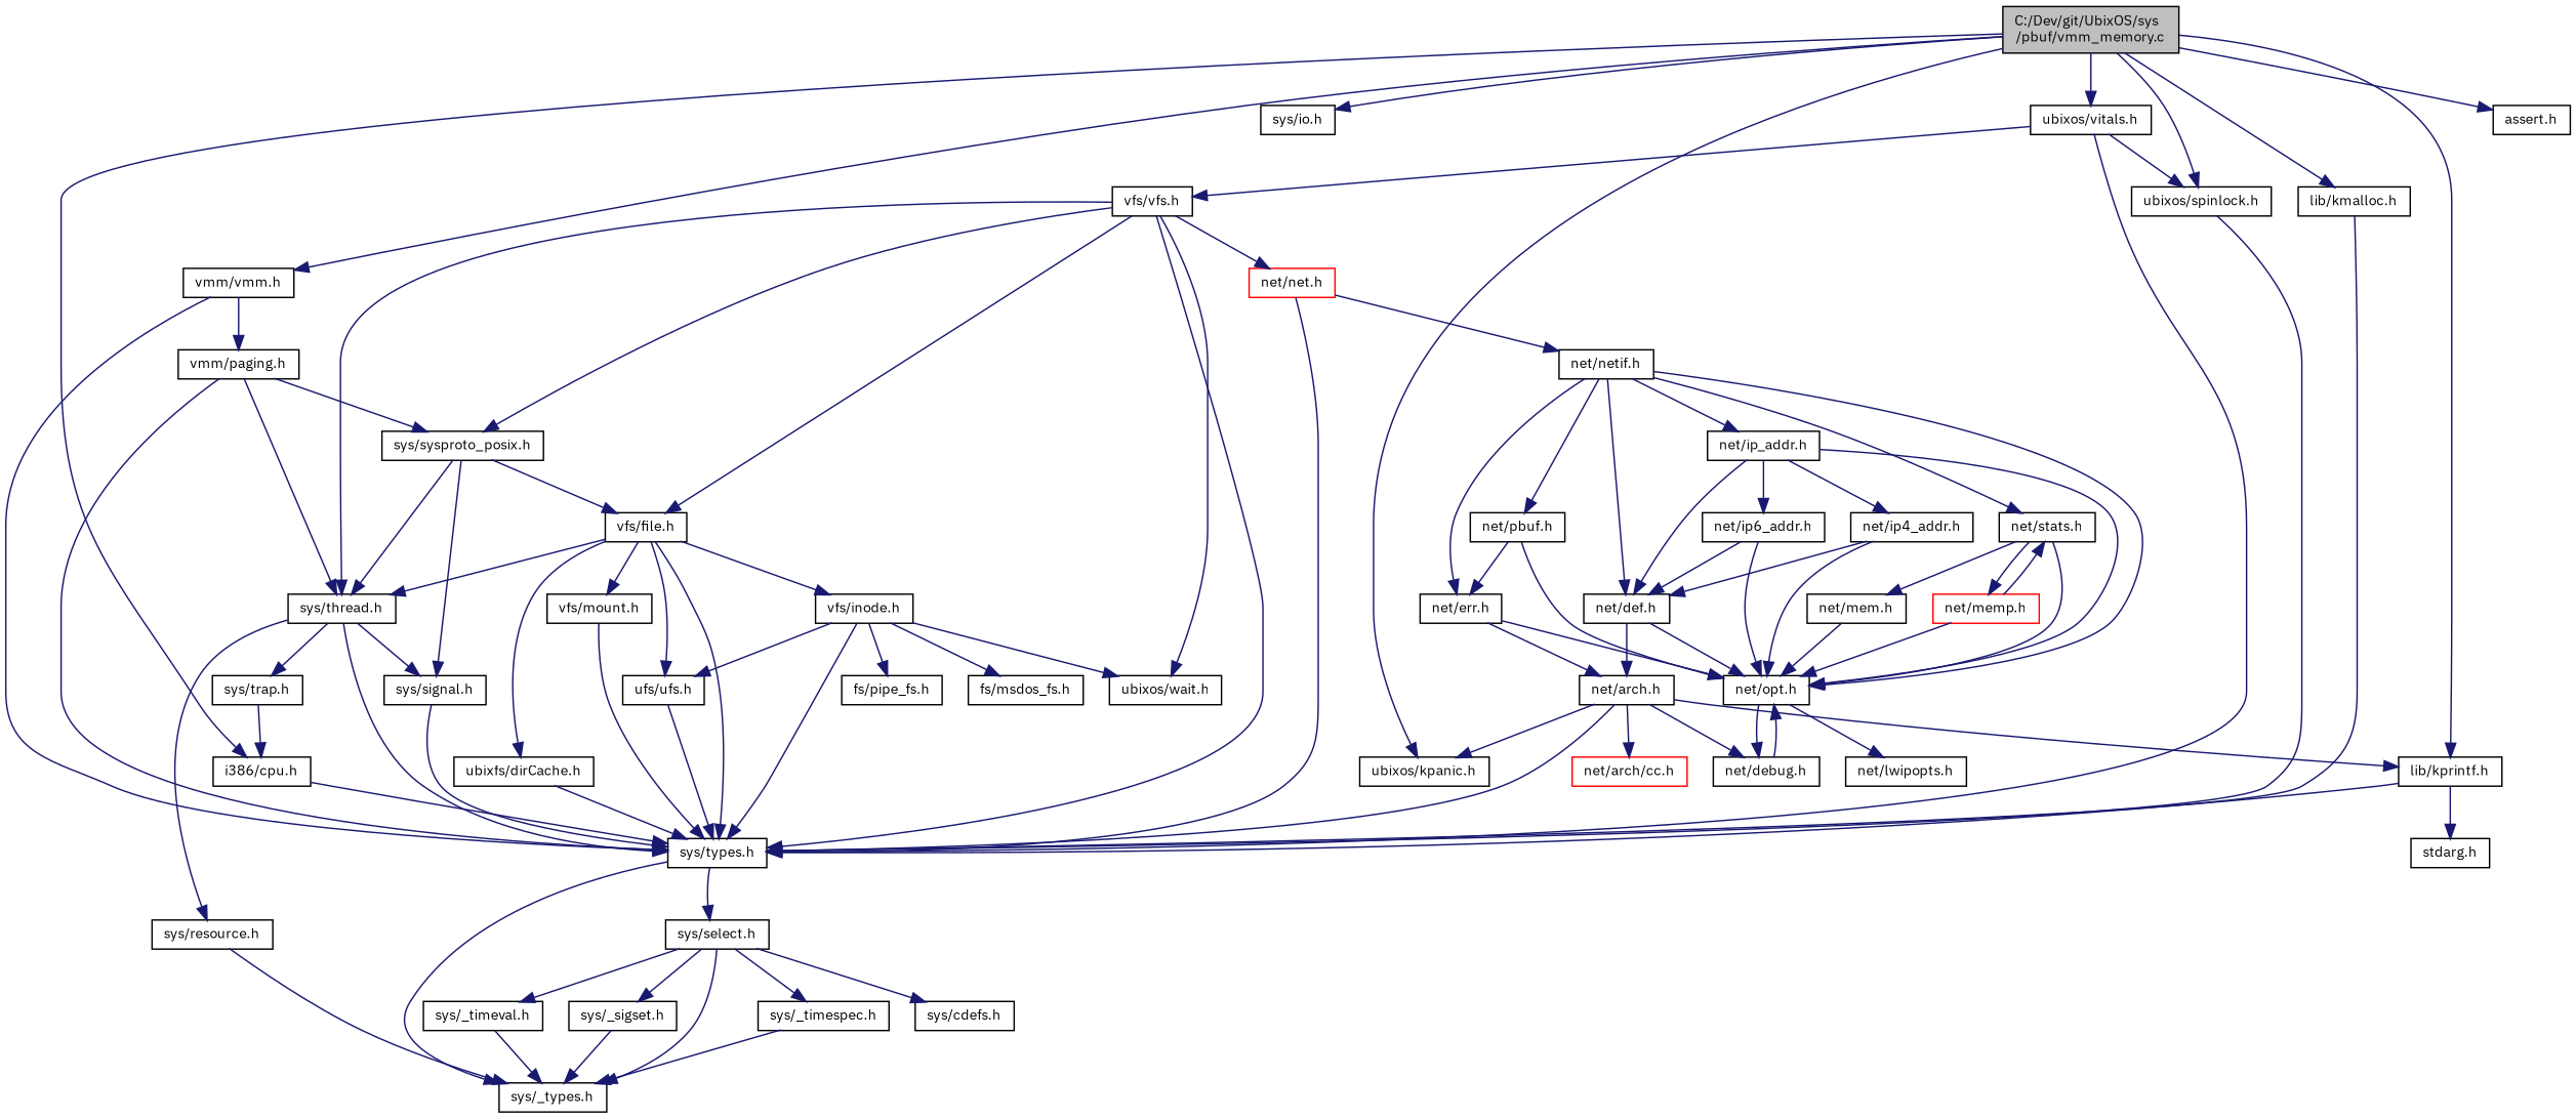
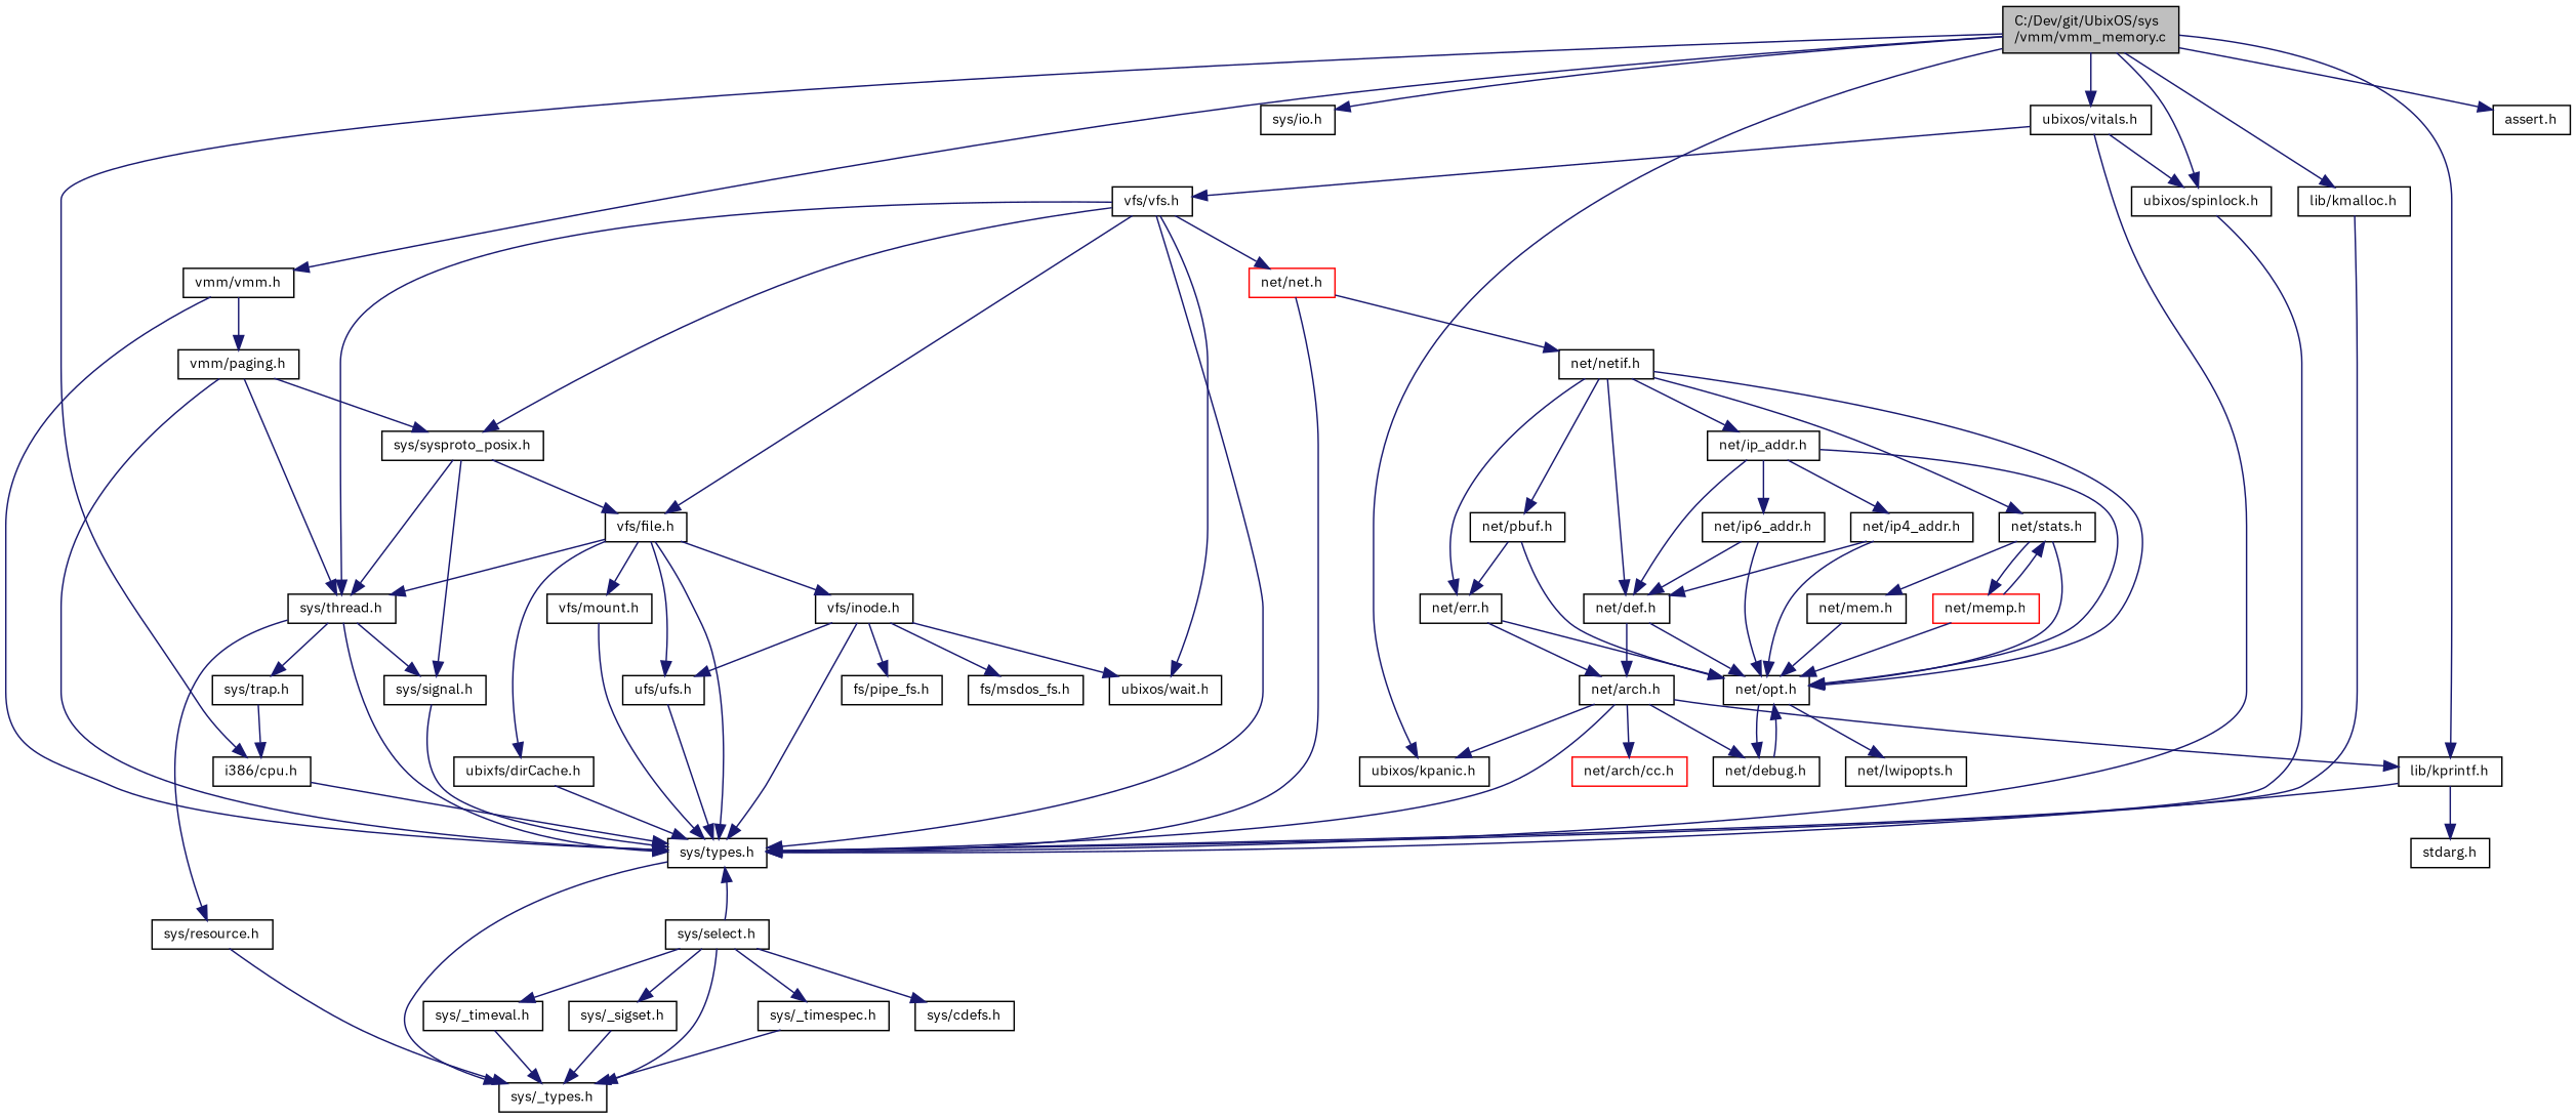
  digraph {
    fontname="IBM Plex Sans"
    node [color=black fillcolor=white fontname="IBM Plex Sans" fontsize=10 shape=record style=filled]
    edge [color=midnightblue fontname="IBM Plex Sans" fontsize=10 labelfontname=Helvetica labelfontsize=10 style=solid]
-   n1 [fillcolor=grey75 fontcolor=black height=0.2 label="C:/Dev/git/UbixOS/sys\l/pbuf/vmm_memory.c" width=0.4]
+   n1 [fillcolor=grey75 fontcolor=black height=0.2 label="C:/Dev/git/UbixOS/sys\l/vmm/vmm_memory.c" width=0.4]
    n2 [height=0.2 label="vmm/vmm.h" width=0.4]
    n3 [height=0.2 label="i386/cpu.h" width=0.4]
    n4 [height=0.2 label="sys/io.h" width=0.4]
    n5 [height=0.2 label="ubixos/kpanic.h" width=0.4]
    n6 [height=0.2 label="lib/kprintf.h" width=0.4]
    n7 [height=0.2 label="lib/kmalloc.h" width=0.4]
    n8 [height=0.2 label="ubixos/vitals.h" width=0.4]
    n9 [height=0.2 label="ubixos/spinlock.h" width=0.4]
    n10 [height=0.2 label="assert.h" width=0.4]
    n11 [height=0.2 label="sys/types.h" width=0.4]
    n12 [height=0.2 label="vmm/paging.h" width=0.4]
    n13 [height=0.2 label="stdarg.h" width=0.4]
    n14 [height=0.2 label="vfs/vfs.h" width=0.4]
    n15 [height=0.2 label="sys/_types.h" width=0.4]
    n16 [height=0.2 label="sys/select.h" width=0.4]
    n17 [height=0.2 label="sys/sysproto_posix.h" width=0.4]
    n18 [height=0.2 label="sys/thread.h" width=0.4]
    n19 [height=0.2 label="sys/cdefs.h" width=0.4]
    n20 [height=0.2 label="sys/_timespec.h" width=0.4]
    n21 [height=0.2 label="sys/_timeval.h" width=0.4]
    n22 [height=0.2 label="sys/_sigset.h" width=0.4]
    n23 [height=0.2 label="sys/signal.h" width=0.4]
    n24 [height=0.2 label="vfs/file.h" width=0.4]
    n25 [height=0.2 label="sys/trap.h" width=0.4]
    n26 [height=0.2 label="sys/resource.h" width=0.4]
    n27 [height=0.2 label="ubixfs/dirCache.h" width=0.4]
    n28 [height=0.2 label="vfs/inode.h" width=0.4]
    n29 [height=0.2 label="ufs/ufs.h" width=0.4]
    n30 [height=0.2 label="vfs/mount.h" width=0.4]
    n31 [height=0.2 label="ubixos/wait.h" width=0.4]
    n32 [height=0.2 label="fs/pipe_fs.h" width=0.4]
    n33 [height=0.2 label="fs/msdos_fs.h" width=0.4]
    n34 [color=red height=0.2 label="net/net.h" width=0.4]
    n35 [height=0.2 label="net/netif.h" width=0.4]
    n36 [height=0.2 label="net/opt.h" width=0.4]
    n37 [height=0.2 label="net/err.h" width=0.4]
    n38 [height=0.2 label="net/ip_addr.h" width=0.4]
    n39 [height=0.2 label="net/def.h" width=0.4]
    n40 [height=0.2 label="net/pbuf.h" width=0.4]
    n41 [height=0.2 label="net/stats.h" width=0.4]
    n42 [height=0.2 label="net/lwipopts.h" width=0.4]
    n43 [height=0.2 label="net/debug.h" width=0.4]
    n44 [height=0.2 label="net/arch.h" width=0.4]
    n45 [height=0.2 label="net/ip4_addr.h" width=0.4]
    n46 [height=0.2 label="net/ip6_addr.h" width=0.4]
    n47 [height=0.2 label="net/mem.h" width=0.4]
    n48 [color=red height=0.2 label="net/memp.h" width=0.4]
    n49 [color=red height=0.2 label="net/arch/cc.h" width=0.4]
    n1 -> n2
    n1 -> n3
    n1 -> n4
    n1 -> n5
    n1 -> n6
    n1 -> n7
    n1 -> n8
    n1 -> n9
    n1 -> n10
    n2 -> n11
    n2 -> n12
    n3 -> n11
    n6 -> n11
    n6 -> n13
    n7 -> n11
    n8 -> n9
    n8 -> n11
    n8 -> n14
    n9 -> n11
    n11 -> n15
-   n11 -> n16
+   n16 -> n11
    n12 -> n11
    n12 -> n17
    n12 -> n18
    n14 -> n11
    n14 -> n17
    n14 -> n18
    n14 -> n24
    n14 -> n31
    n14 -> n34
    n16 -> n15
    n16 -> n19
    n16 -> n20
    n16 -> n21
    n16 -> n22
    n17 -> n18
    n17 -> n23
    n17 -> n24
    n18 -> n11
    n18 -> n23
    n18 -> n25
    n18 -> n26
    n20 -> n15
    n21 -> n15
    n22 -> n15
    n23 -> n11
    n24 -> n11
    n24 -> n18
    n24 -> n27
    n24 -> n28
    n24 -> n29
    n24 -> n30
    n25 -> n3
    n26 -> n15
    n27 -> n11
    n28 -> n11
    n28 -> n29
    n28 -> n31
    n28 -> n32
    n28 -> n33
    n29 -> n11
    n30 -> n11
    n34 -> n11
    n34 -> n35
    n35 -> n36
    n35 -> n37
    n35 -> n38
    n35 -> n39
    n35 -> n40
    n35 -> n41
    n36 -> n42
    n36 -> n43
    n37 -> n36
    n37 -> n44
    n38 -> n36
    n38 -> n39
    n38 -> n45
    n38 -> n46
    n39 -> n36
    n39 -> n44
    n40 -> n36
    n40 -> n37
    n41 -> n36
    n41 -> n47
    n41 -> n48
    n43 -> n36
    n44 -> n5
    n44 -> n6
    n44 -> n11
    n44 -> n43
    n44 -> n49
    n45 -> n36
    n45 -> n39
    n46 -> n36
    n46 -> n39
    n47 -> n36
    n48 -> n36
    n48 -> n41
  }
